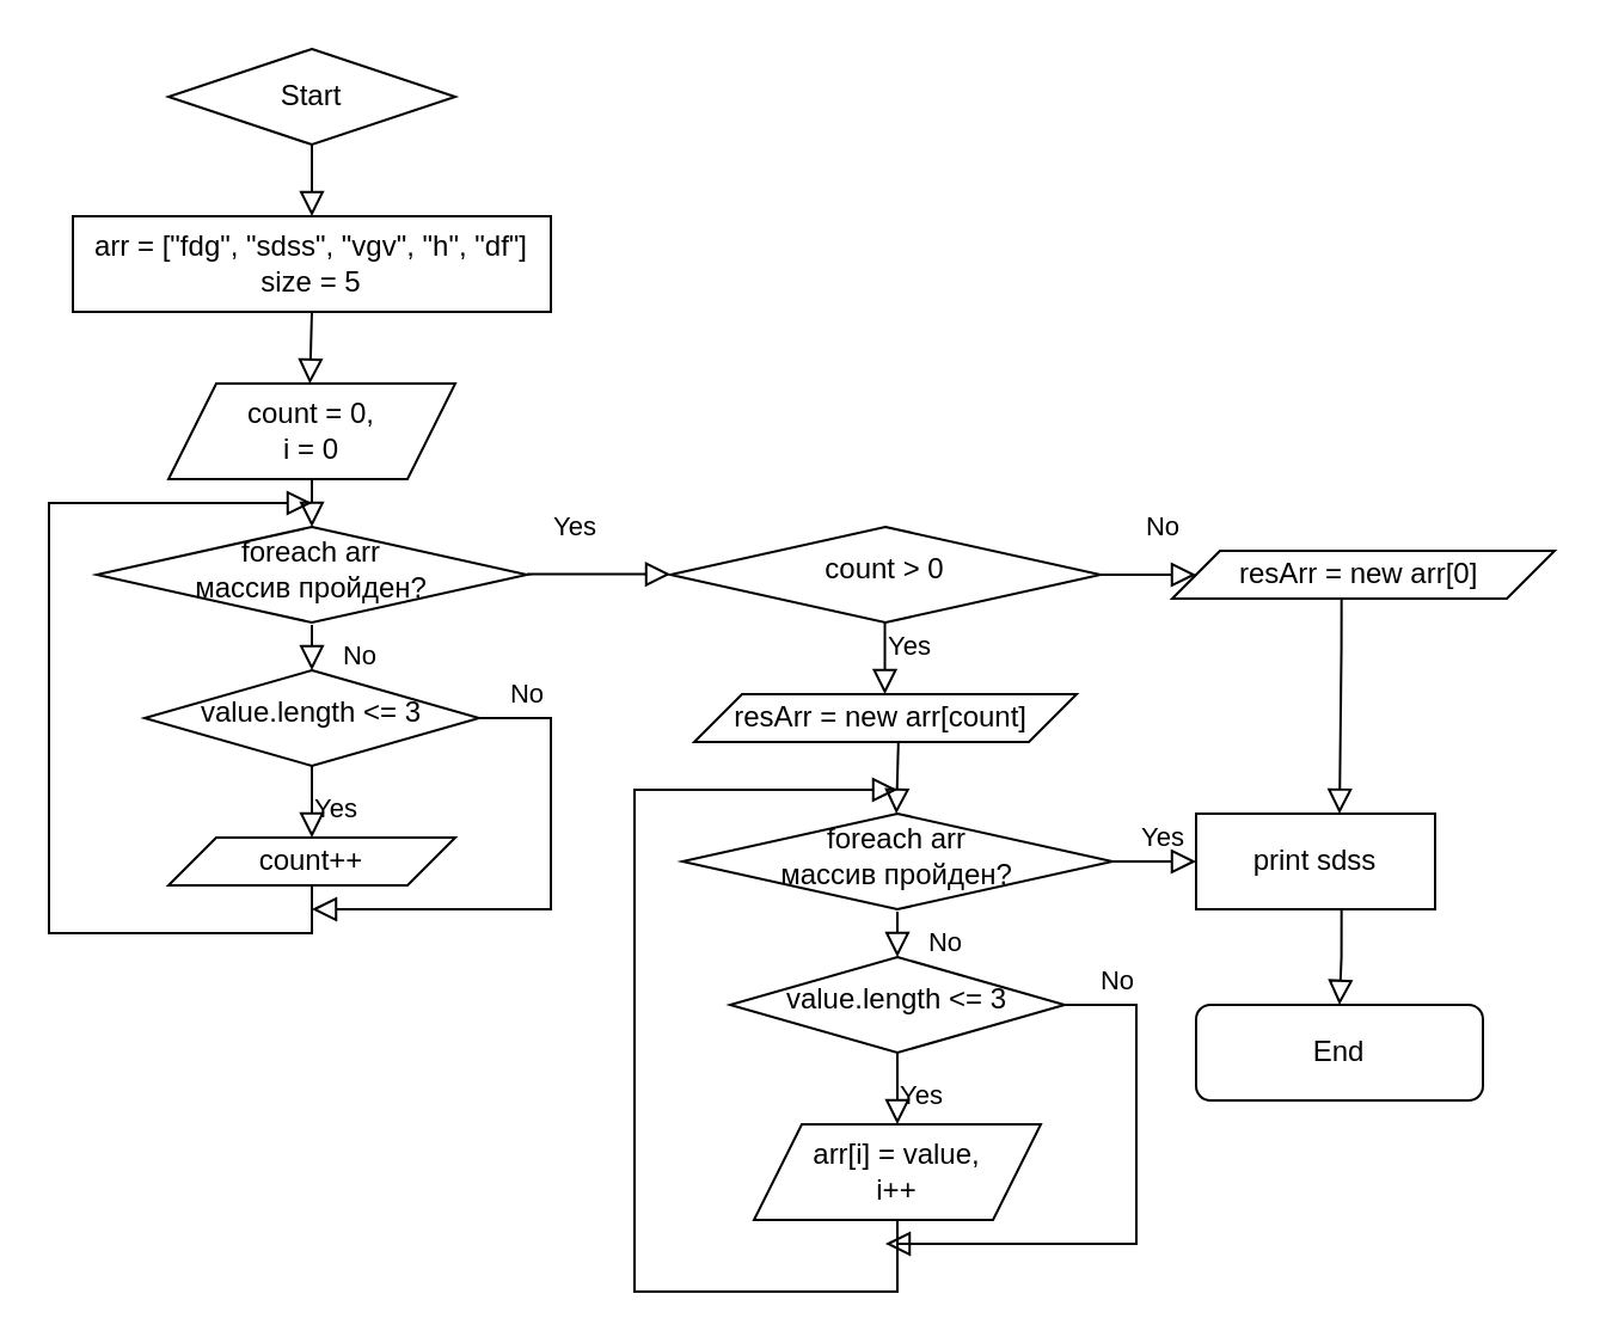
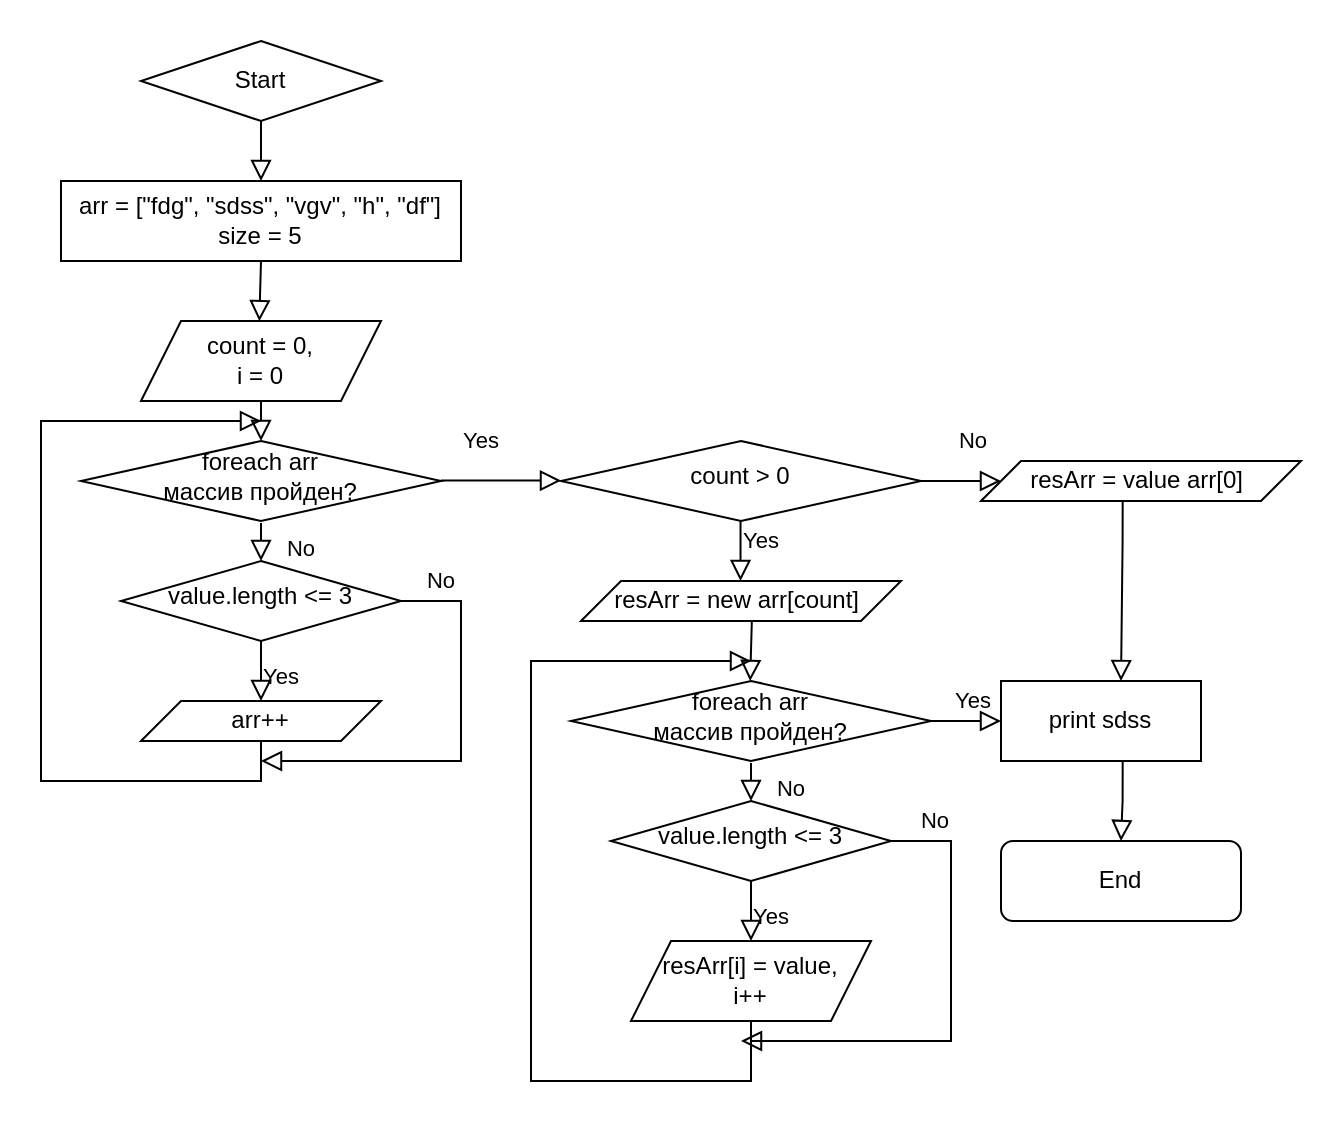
  <mxCell id="0" />
  <mxCell id="1" parent="0" />
  <mxCell id="2" value="" style="rounded=0;html=1;jettySize=auto;orthogonalLoop=1;fontSize=11;endArrow=block;endFill=0;endSize=8;strokeWidth=1;shadow=0;labelBackgroundColor=none;edgeStyle=orthogonalEdgeStyle;" parent="1" source="3" edge="1"><mxGeometry relative="1" as="geometry"><mxPoint x="130" y="90" as="targetPoint" /></mxGeometry></mxCell>
  <mxCell id="3" value="Start" style="rhombus;whiteSpace=wrap;html=1;fontSize=12;glass=0;strokeWidth=1;shadow=0;" parent="1" vertex="1"><mxGeometry x="70" y="20" width="120" height="40" as="geometry" /></mxCell>
  <mxCell id="4" value="Yes" style="rounded=0;html=1;jettySize=auto;orthogonalLoop=1;fontSize=11;endArrow=block;endFill=0;endSize=8;strokeWidth=1;shadow=0;labelBackgroundColor=none;edgeStyle=orthogonalEdgeStyle;" parent="1" source="6" edge="1"><mxGeometry x="0.2" y="10" relative="1" as="geometry"><mxPoint as="offset" /><mxPoint x="130" y="350" as="targetPoint" /></mxGeometry></mxCell>
  <mxCell id="5" value="No" style="edgeStyle=orthogonalEdgeStyle;rounded=0;html=1;jettySize=auto;orthogonalLoop=1;fontSize=11;endArrow=block;endFill=0;endSize=8;strokeWidth=1;shadow=0;labelBackgroundColor=none;" parent="1" source="6" edge="1"><mxGeometry x="-0.809" y="10" relative="1" as="geometry"><mxPoint as="offset" /><mxPoint x="130" y="380" as="targetPoint" /><Array as="points"><mxPoint x="230" y="300" /><mxPoint x="230" y="380" /><mxPoint x="130" y="380" /></Array></mxGeometry></mxCell>
  <mxCell id="6" value="value.length &amp;lt;= 3" style="rhombus;whiteSpace=wrap;html=1;shadow=0;fontFamily=Helvetica;fontSize=12;align=center;strokeWidth=1;spacing=6;spacingTop=-4;" parent="1" vertex="1"><mxGeometry x="60" y="280" width="140" height="40" as="geometry" /></mxCell>
  <mxCell id="7" value="arr = [&quot;fdg&quot;, &quot;sdss&quot;, &quot;vgv&quot;, &quot;h&quot;, &quot;df&quot;]&lt;br&gt;size = 5" style="rounded=0;whiteSpace=wrap;html=1;" vertex="1" parent="1"><mxGeometry x="30" y="90" width="200" height="40" as="geometry" /></mxCell>
  <mxCell id="8" value="" style="rounded=0;html=1;jettySize=auto;orthogonalLoop=1;fontSize=11;endArrow=block;endFill=0;endSize=8;strokeWidth=1;shadow=0;labelBackgroundColor=none;edgeStyle=orthogonalEdgeStyle;entryX=0.493;entryY=0.002;entryDx=0;entryDy=0;exitX=0.5;exitY=1;exitDx=0;exitDy=0;entryPerimeter=0;" edge="1" parent="1" source="7" target="9"><mxGeometry relative="1" as="geometry"><mxPoint x="140" y="70" as="sourcePoint" /><mxPoint x="130" y="140" as="targetPoint" /></mxGeometry></mxCell>
  <mxCell id="9" value="count = 0,&lt;br&gt;i = 0" style="shape=parallelogram;perimeter=parallelogramPerimeter;whiteSpace=wrap;html=1;fixedSize=1;" vertex="1" parent="1"><mxGeometry x="70" y="160" width="120" height="40" as="geometry" /></mxCell>
  <mxCell id="10" value="foreach arr&lt;br&gt;массив пройден?" style="rhombus;whiteSpace=wrap;html=1;shadow=0;fontFamily=Helvetica;fontSize=12;align=center;strokeWidth=1;spacing=6;spacingTop=-4;" vertex="1" parent="1"><mxGeometry x="40" y="220" width="180" height="40" as="geometry" /></mxCell>
  <mxCell id="11" value="No" style="rounded=0;html=1;jettySize=auto;orthogonalLoop=1;fontSize=11;endArrow=block;endFill=0;endSize=8;strokeWidth=1;shadow=0;labelBackgroundColor=none;edgeStyle=orthogonalEdgeStyle;" edge="1" parent="1"><mxGeometry x="0.333" y="20" relative="1" as="geometry"><mxPoint as="offset" /><mxPoint x="130" y="261" as="sourcePoint" /><mxPoint x="130" y="280" as="targetPoint" /></mxGeometry></mxCell>
  <mxCell id="12" value="Yes" style="edgeStyle=orthogonalEdgeStyle;rounded=0;html=1;jettySize=auto;orthogonalLoop=1;fontSize=11;endArrow=block;endFill=0;endSize=8;strokeWidth=1;shadow=0;labelBackgroundColor=none;" edge="1" parent="1"><mxGeometry x="-0.333" y="20" relative="1" as="geometry"><mxPoint as="offset" /><mxPoint x="219.999" y="239.759" as="sourcePoint" /><mxPoint x="280" y="239.76" as="targetPoint" /></mxGeometry></mxCell>
  <mxCell id="13" value="" style="rounded=0;html=1;jettySize=auto;orthogonalLoop=1;fontSize=11;endArrow=block;endFill=0;endSize=8;strokeWidth=1;shadow=0;labelBackgroundColor=none;edgeStyle=orthogonalEdgeStyle;entryX=0.5;entryY=0;entryDx=0;entryDy=0;" edge="1" parent="1" target="10"><mxGeometry relative="1" as="geometry"><mxPoint x="130" y="200" as="sourcePoint" /><mxPoint x="139.16" y="170.08" as="targetPoint" /></mxGeometry></mxCell>
- <mxCell id="14" value="count++" style="shape=parallelogram;perimeter=parallelogramPerimeter;whiteSpace=wrap;html=1;fixedSize=1;" vertex="1" parent="1"><mxGeometry x="70" y="350" width="120" height="20" as="geometry" /></mxCell>
+ <mxCell id="14" value="arr++" style="shape=parallelogram;perimeter=parallelogramPerimeter;whiteSpace=wrap;html=1;fixedSize=1;" vertex="1" parent="1"><mxGeometry x="70" y="350" width="120" height="20" as="geometry" /></mxCell>
  <mxCell id="15" value="" style="rounded=0;html=1;jettySize=auto;orthogonalLoop=1;fontSize=11;endArrow=block;endFill=0;endSize=8;strokeWidth=1;shadow=0;labelBackgroundColor=none;edgeStyle=orthogonalEdgeStyle;exitX=0.5;exitY=1;exitDx=0;exitDy=0;" edge="1" parent="1" source="14"><mxGeometry relative="1" as="geometry"><mxPoint x="130" y="390" as="sourcePoint" /><mxPoint x="130" y="210" as="targetPoint" /><Array as="points"><mxPoint x="130" y="390" /><mxPoint x="20" y="390" /><mxPoint x="20" y="210" /></Array></mxGeometry></mxCell>
  <mxCell id="16" value="count &amp;gt; 0" style="rhombus;whiteSpace=wrap;html=1;shadow=0;fontFamily=Helvetica;fontSize=12;align=center;strokeWidth=1;spacing=6;spacingTop=-4;" vertex="1" parent="1"><mxGeometry x="280" y="220" width="180" height="40" as="geometry" /></mxCell>
  <mxCell id="17" value="Yes" style="rounded=0;html=1;jettySize=auto;orthogonalLoop=1;fontSize=11;endArrow=block;endFill=0;endSize=8;strokeWidth=1;shadow=0;labelBackgroundColor=none;edgeStyle=orthogonalEdgeStyle;" edge="1" parent="1"><mxGeometry x="-0.333" y="10" relative="1" as="geometry"><mxPoint as="offset" /><mxPoint x="369.76" y="260" as="sourcePoint" /><mxPoint x="369.76" y="290" as="targetPoint" /></mxGeometry></mxCell>
  <mxCell id="18" value="No" style="rounded=0;html=1;jettySize=auto;orthogonalLoop=1;fontSize=11;endArrow=block;endFill=0;endSize=8;strokeWidth=1;shadow=0;labelBackgroundColor=none;edgeStyle=orthogonalEdgeStyle;exitX=1;exitY=0.5;exitDx=0;exitDy=0;" edge="1" parent="1" source="16"><mxGeometry x="0.333" y="20" relative="1" as="geometry"><mxPoint as="offset" /><mxPoint x="480" y="230.5" as="sourcePoint" /><mxPoint x="500" y="240" as="targetPoint" /></mxGeometry></mxCell>
  <mxCell id="19" value="resArr = new arr[count]&amp;nbsp;" style="shape=parallelogram;perimeter=parallelogramPerimeter;whiteSpace=wrap;html=1;fixedSize=1;" vertex="1" parent="1"><mxGeometry x="290" y="290" width="160" height="20" as="geometry" /></mxCell>
  <mxCell id="20" value="Yes" style="rounded=0;html=1;jettySize=auto;orthogonalLoop=1;fontSize=11;endArrow=block;endFill=0;endSize=8;strokeWidth=1;shadow=0;labelBackgroundColor=none;edgeStyle=orthogonalEdgeStyle;" edge="1" parent="1" source="22"><mxGeometry x="0.2" y="10" relative="1" as="geometry"><mxPoint as="offset" /><mxPoint x="375" y="470" as="targetPoint" /></mxGeometry></mxCell>
  <mxCell id="21" value="No" style="edgeStyle=orthogonalEdgeStyle;rounded=0;html=1;jettySize=auto;orthogonalLoop=1;fontSize=11;endArrow=block;endFill=0;endSize=8;strokeWidth=1;shadow=0;labelBackgroundColor=none;" edge="1" parent="1" source="22"><mxGeometry x="-0.809" y="10" relative="1" as="geometry"><mxPoint as="offset" /><mxPoint x="370" y="520" as="targetPoint" /><Array as="points"><mxPoint x="475" y="420" /><mxPoint x="475" y="520" /><mxPoint x="375" y="520" /></Array></mxGeometry></mxCell>
  <mxCell id="22" value="value.length &amp;lt;= 3" style="rhombus;whiteSpace=wrap;html=1;shadow=0;fontFamily=Helvetica;fontSize=12;align=center;strokeWidth=1;spacing=6;spacingTop=-4;" vertex="1" parent="1"><mxGeometry x="305" y="400" width="140" height="40" as="geometry" /></mxCell>
  <mxCell id="23" value="foreach arr&lt;br&gt;массив пройден?" style="rhombus;whiteSpace=wrap;html=1;shadow=0;fontFamily=Helvetica;fontSize=12;align=center;strokeWidth=1;spacing=6;spacingTop=-4;" vertex="1" parent="1"><mxGeometry x="285" y="340" width="180" height="40" as="geometry" /></mxCell>
  <mxCell id="24" value="No" style="rounded=0;html=1;jettySize=auto;orthogonalLoop=1;fontSize=11;endArrow=block;endFill=0;endSize=8;strokeWidth=1;shadow=0;labelBackgroundColor=none;edgeStyle=orthogonalEdgeStyle;" edge="1" parent="1"><mxGeometry x="0.333" y="20" relative="1" as="geometry"><mxPoint as="offset" /><mxPoint x="375" y="381" as="sourcePoint" /><mxPoint x="375" y="400" as="targetPoint" /></mxGeometry></mxCell>
- <mxCell id="25" value="arr[i] = value,&lt;br&gt;i++" style="shape=parallelogram;perimeter=parallelogramPerimeter;whiteSpace=wrap;html=1;fixedSize=1;" vertex="1" parent="1"><mxGeometry x="315" y="470" width="120" height="40" as="geometry" /></mxCell>
+ <mxCell id="25" value="resArr[i] = value,&lt;br&gt;i++" style="shape=parallelogram;perimeter=parallelogramPerimeter;whiteSpace=wrap;html=1;fixedSize=1;" vertex="1" parent="1"><mxGeometry x="315" y="470" width="120" height="40" as="geometry" /></mxCell>
  <mxCell id="26" value="" style="rounded=0;html=1;jettySize=auto;orthogonalLoop=1;fontSize=11;endArrow=block;endFill=0;endSize=8;strokeWidth=1;shadow=0;labelBackgroundColor=none;edgeStyle=orthogonalEdgeStyle;exitX=0.5;exitY=1;exitDx=0;exitDy=0;" edge="1" parent="1" source="25"><mxGeometry relative="1" as="geometry"><mxPoint x="375" y="510" as="sourcePoint" /><mxPoint x="375" y="330" as="targetPoint" /><Array as="points"><mxPoint x="375" y="540" /><mxPoint x="265" y="540" /><mxPoint x="265" y="330" /></Array></mxGeometry></mxCell>
  <mxCell id="27" value="" style="rounded=0;html=1;jettySize=auto;orthogonalLoop=1;fontSize=11;endArrow=block;endFill=0;endSize=8;strokeWidth=1;shadow=0;labelBackgroundColor=none;edgeStyle=orthogonalEdgeStyle;entryX=0.493;entryY=0.002;entryDx=0;entryDy=0;exitX=0.5;exitY=1;exitDx=0;exitDy=0;entryPerimeter=0;" edge="1" parent="1"><mxGeometry relative="1" as="geometry"><mxPoint x="375.42" y="309.92" as="sourcePoint" /><mxPoint x="374.58" y="340" as="targetPoint" /></mxGeometry></mxCell>
  <mxCell id="28" value="Yes" style="rounded=0;html=1;jettySize=auto;orthogonalLoop=1;fontSize=11;endArrow=block;endFill=0;endSize=8;strokeWidth=1;shadow=0;labelBackgroundColor=none;edgeStyle=orthogonalEdgeStyle;exitX=1;exitY=0.5;exitDx=0;exitDy=0;" edge="1" parent="1" source="23"><mxGeometry x="0.2" y="10" relative="1" as="geometry"><mxPoint as="offset" /><mxPoint x="500" y="360" as="targetPoint" /><mxPoint x="385" y="450" as="sourcePoint" /></mxGeometry></mxCell>
  <mxCell id="29" value="print sdss" style="rounded=0;whiteSpace=wrap;html=1;" vertex="1" parent="1"><mxGeometry x="500" y="340" width="100" height="40" as="geometry" /></mxCell>
- <mxCell id="30" value="resArr = new arr[0]&amp;nbsp;" style="shape=parallelogram;perimeter=parallelogramPerimeter;whiteSpace=wrap;html=1;fixedSize=1;" vertex="1" parent="1"><mxGeometry x="490" y="230" width="160" height="20" as="geometry" /></mxCell>
+ <mxCell id="30" value="resArr = value arr[0]&amp;nbsp;" style="shape=parallelogram;perimeter=parallelogramPerimeter;whiteSpace=wrap;html=1;fixedSize=1;" vertex="1" parent="1"><mxGeometry x="490" y="230" width="160" height="20" as="geometry" /></mxCell>
  <mxCell id="31" value="" style="rounded=0;html=1;jettySize=auto;orthogonalLoop=1;fontSize=11;endArrow=block;endFill=0;endSize=8;strokeWidth=1;shadow=0;labelBackgroundColor=none;edgeStyle=orthogonalEdgeStyle;entryX=0.6;entryY=0;entryDx=0;entryDy=0;exitX=0.5;exitY=1;exitDx=0;exitDy=0;entryPerimeter=0;" edge="1" parent="1" target="29"><mxGeometry relative="1" as="geometry"><mxPoint x="560.84" y="249.92" as="sourcePoint" /><mxPoint x="560" y="280" as="targetPoint" /><Array as="points"><mxPoint x="561" y="270" /><mxPoint x="560" y="270" /></Array></mxGeometry></mxCell>
  <mxCell id="32" value="" style="rounded=0;html=1;jettySize=auto;orthogonalLoop=1;fontSize=11;endArrow=block;endFill=0;endSize=8;strokeWidth=1;shadow=0;labelBackgroundColor=none;edgeStyle=orthogonalEdgeStyle;exitX=0.5;exitY=1;exitDx=0;exitDy=0;" edge="1" parent="1"><mxGeometry relative="1" as="geometry"><mxPoint x="560.84" y="379.92" as="sourcePoint" /><mxPoint x="560" y="420" as="targetPoint" /><Array as="points"><mxPoint x="561" y="400" /><mxPoint x="560" y="400" /></Array></mxGeometry></mxCell>
  <mxCell id="33" value="End" style="rounded=1;whiteSpace=wrap;html=1;fontSize=12;glass=0;strokeWidth=1;shadow=0;" vertex="1" parent="1"><mxGeometry x="500" y="420" width="120" height="40" as="geometry" /></mxCell>
